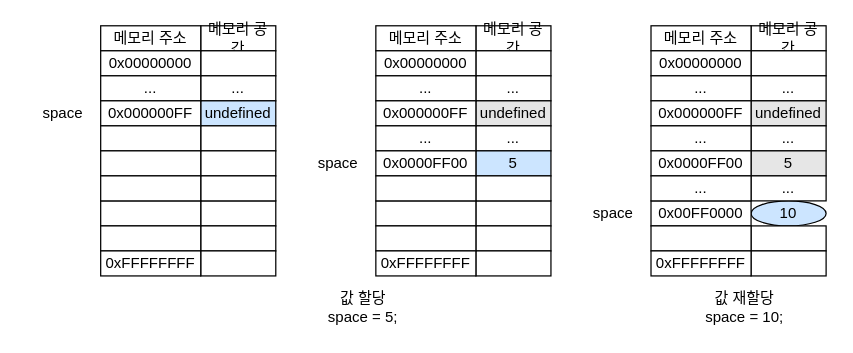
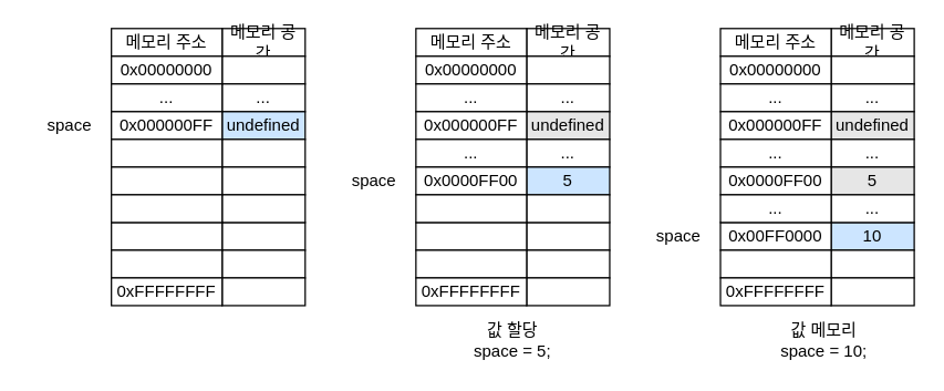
  <mxCell id="0" />
  <mxCell id="1" parent="0" />
  <mxCell id="2" value="메모리 공간" style="rounded=0;whiteSpace=wrap;html=1;" vertex="1" parent="1"><mxGeometry x="160" y="20" width="60" height="20" as="geometry" /></mxCell>
  <mxCell id="3" value="" style="rounded=0;whiteSpace=wrap;html=1;" vertex="1" parent="1"><mxGeometry x="160" y="40" width="60" height="20" as="geometry" /></mxCell>
  <mxCell id="4" value="..." style="rounded=0;whiteSpace=wrap;html=1;" vertex="1" parent="1"><mxGeometry x="160" y="60" width="60" height="20" as="geometry" /></mxCell>
  <mxCell id="5" value="undefined" style="rounded=0;whiteSpace=wrap;html=1;fillColor=#CCE5FF;" vertex="1" parent="1"><mxGeometry x="160" y="80" width="60" height="20" as="geometry" /></mxCell>
  <mxCell id="6" value="" style="rounded=0;whiteSpace=wrap;html=1;" vertex="1" parent="1"><mxGeometry x="160" y="100" width="60" height="20" as="geometry" /></mxCell>
  <mxCell id="7" value="" style="rounded=0;whiteSpace=wrap;html=1;" vertex="1" parent="1"><mxGeometry x="160" y="120" width="60" height="20" as="geometry" /></mxCell>
  <mxCell id="8" value="" style="rounded=0;whiteSpace=wrap;html=1;" vertex="1" parent="1"><mxGeometry x="160" y="160" width="60" height="20" as="geometry" /></mxCell>
  <mxCell id="9" value="" style="rounded=0;whiteSpace=wrap;html=1;" vertex="1" parent="1"><mxGeometry x="160" y="180" width="60" height="20" as="geometry" /></mxCell>
  <mxCell id="10" value="" style="rounded=0;whiteSpace=wrap;html=1;" vertex="1" parent="1"><mxGeometry x="160" y="140" width="60" height="20" as="geometry" /></mxCell>
  <mxCell id="11" value="메모리 주소" style="rounded=0;whiteSpace=wrap;html=1;" vertex="1" parent="1"><mxGeometry x="80" y="20" width="80" height="20" as="geometry" /></mxCell>
  <mxCell id="12" value="0x00000000" style="rounded=0;whiteSpace=wrap;html=1;" vertex="1" parent="1"><mxGeometry x="80" y="40" width="80" height="20" as="geometry" /></mxCell>
  <mxCell id="13" value="..." style="rounded=0;whiteSpace=wrap;html=1;" vertex="1" parent="1"><mxGeometry x="80" y="60" width="80" height="20" as="geometry" /></mxCell>
  <mxCell id="14" value="0x000000FF" style="rounded=0;whiteSpace=wrap;html=1;" vertex="1" parent="1"><mxGeometry x="80" y="80" width="80" height="20" as="geometry" /></mxCell>
  <mxCell id="15" value="" style="rounded=0;whiteSpace=wrap;html=1;" vertex="1" parent="1"><mxGeometry x="80" y="100" width="80" height="20" as="geometry" /></mxCell>
  <mxCell id="16" value="" style="rounded=0;whiteSpace=wrap;html=1;" vertex="1" parent="1"><mxGeometry x="80" y="120" width="80" height="20" as="geometry" /></mxCell>
  <mxCell id="17" value="" style="rounded=0;whiteSpace=wrap;html=1;" vertex="1" parent="1"><mxGeometry x="80" y="160" width="80" height="20" as="geometry" /></mxCell>
  <mxCell id="18" value="" style="rounded=0;whiteSpace=wrap;html=1;" vertex="1" parent="1"><mxGeometry x="80" y="180" width="80" height="20" as="geometry" /></mxCell>
  <mxCell id="19" value="" style="rounded=0;whiteSpace=wrap;html=1;" vertex="1" parent="1"><mxGeometry x="80" y="140" width="80" height="20" as="geometry" /></mxCell>
  <mxCell id="20" value="" style="rounded=0;whiteSpace=wrap;html=1;" vertex="1" parent="1"><mxGeometry x="160" y="200" width="60" height="20" as="geometry" /></mxCell>
  <mxCell id="21" value="0xFFFFFFFF" style="rounded=0;whiteSpace=wrap;html=1;" vertex="1" parent="1"><mxGeometry x="80" y="200" width="80" height="20" as="geometry" /></mxCell>
  <mxCell id="22" value="메모리 공간" style="rounded=0;whiteSpace=wrap;html=1;" vertex="1" parent="1"><mxGeometry x="380" y="20" width="60" height="20" as="geometry" /></mxCell>
  <mxCell id="23" value="" style="rounded=0;whiteSpace=wrap;html=1;" vertex="1" parent="1"><mxGeometry x="380" y="40" width="60" height="20" as="geometry" /></mxCell>
  <mxCell id="24" value="..." style="rounded=0;whiteSpace=wrap;html=1;" vertex="1" parent="1"><mxGeometry x="380" y="60" width="60" height="20" as="geometry" /></mxCell>
  <mxCell id="25" value="undefined" style="rounded=0;whiteSpace=wrap;html=1;fillColor=#E6E6E6;" vertex="1" parent="1"><mxGeometry x="380" y="80" width="60" height="20" as="geometry" /></mxCell>
  <mxCell id="26" value="..." style="rounded=0;whiteSpace=wrap;html=1;" vertex="1" parent="1"><mxGeometry x="380" y="100" width="60" height="20" as="geometry" /></mxCell>
  <mxCell id="27" value="5" style="rounded=0;whiteSpace=wrap;html=1;fillColor=#CCE5FF;" vertex="1" parent="1"><mxGeometry x="380" y="120" width="60" height="20" as="geometry" /></mxCell>
  <mxCell id="28" value="" style="rounded=0;whiteSpace=wrap;html=1;" vertex="1" parent="1"><mxGeometry x="380" y="160" width="60" height="20" as="geometry" /></mxCell>
  <mxCell id="29" value="" style="rounded=0;whiteSpace=wrap;html=1;" vertex="1" parent="1"><mxGeometry x="380" y="180" width="60" height="20" as="geometry" /></mxCell>
  <mxCell id="30" value="" style="rounded=0;whiteSpace=wrap;html=1;" vertex="1" parent="1"><mxGeometry x="380" y="140" width="60" height="20" as="geometry" /></mxCell>
  <mxCell id="31" value="" style="rounded=0;whiteSpace=wrap;html=1;" vertex="1" parent="1"><mxGeometry x="380" y="200" width="60" height="20" as="geometry" /></mxCell>
  <mxCell id="32" value="메모리 공간" style="rounded=0;whiteSpace=wrap;html=1;" vertex="1" parent="1"><mxGeometry x="600" y="20" width="60" height="20" as="geometry" /></mxCell>
  <mxCell id="33" value="" style="rounded=0;whiteSpace=wrap;html=1;" vertex="1" parent="1"><mxGeometry x="600" y="40" width="60" height="20" as="geometry" /></mxCell>
  <mxCell id="34" value="..." style="rounded=0;whiteSpace=wrap;html=1;" vertex="1" parent="1"><mxGeometry x="600" y="60" width="60" height="20" as="geometry" /></mxCell>
  <mxCell id="35" value="undefined" style="rounded=0;whiteSpace=wrap;html=1;fillColor=#E6E6E6;" vertex="1" parent="1"><mxGeometry x="600" y="80" width="60" height="20" as="geometry" /></mxCell>
  <mxCell id="36" value="..." style="rounded=0;whiteSpace=wrap;html=1;" vertex="1" parent="1"><mxGeometry x="600" y="100" width="60" height="20" as="geometry" /></mxCell>
  <mxCell id="37" value="5" style="rounded=0;whiteSpace=wrap;html=1;fillColor=#E6E6E6;" vertex="1" parent="1"><mxGeometry x="600" y="120" width="60" height="20" as="geometry" /></mxCell>
- <mxCell id="38" value="10" style="ellipse;whiteSpace=wrap;html=1;fillColor=#CCE5FF;" vertex="1" parent="1"><mxGeometry x="600" y="160" width="60" height="20" as="geometry" /></mxCell>
+ <mxCell id="38" value="10" style="rounded=0;whiteSpace=wrap;html=1;fillColor=#CCE5FF;" vertex="1" parent="1"><mxGeometry x="600" y="160" width="60" height="20" as="geometry" /></mxCell>
  <mxCell id="39" value="" style="rounded=0;whiteSpace=wrap;html=1;" vertex="1" parent="1"><mxGeometry x="600" y="180" width="60" height="20" as="geometry" /></mxCell>
  <mxCell id="40" value="..." style="rounded=0;whiteSpace=wrap;html=1;" vertex="1" parent="1"><mxGeometry x="600" y="140" width="60" height="20" as="geometry" /></mxCell>
  <mxCell id="41" value="" style="rounded=0;whiteSpace=wrap;html=1;" vertex="1" parent="1"><mxGeometry x="600" y="200" width="60" height="20" as="geometry" /></mxCell>
  <mxCell id="42" value="메모리 주소" style="rounded=0;whiteSpace=wrap;html=1;" vertex="1" parent="1"><mxGeometry x="300" y="20" width="80" height="20" as="geometry" /></mxCell>
  <mxCell id="43" value="0x00000000" style="rounded=0;whiteSpace=wrap;html=1;" vertex="1" parent="1"><mxGeometry x="300" y="40" width="80" height="20" as="geometry" /></mxCell>
  <mxCell id="44" value="..." style="rounded=0;whiteSpace=wrap;html=1;" vertex="1" parent="1"><mxGeometry x="300" y="60" width="80" height="20" as="geometry" /></mxCell>
  <mxCell id="45" value="0x000000FF" style="rounded=0;whiteSpace=wrap;html=1;" vertex="1" parent="1"><mxGeometry x="300" y="80" width="80" height="20" as="geometry" /></mxCell>
  <mxCell id="46" value="..." style="rounded=0;whiteSpace=wrap;html=1;" vertex="1" parent="1"><mxGeometry x="300" y="100" width="80" height="20" as="geometry" /></mxCell>
  <mxCell id="47" value="0x0000FF00" style="rounded=0;whiteSpace=wrap;html=1;" vertex="1" parent="1"><mxGeometry x="300" y="120" width="80" height="20" as="geometry" /></mxCell>
  <mxCell id="48" value="" style="rounded=0;whiteSpace=wrap;html=1;" vertex="1" parent="1"><mxGeometry x="300" y="160" width="80" height="20" as="geometry" /></mxCell>
  <mxCell id="49" value="" style="rounded=0;whiteSpace=wrap;html=1;" vertex="1" parent="1"><mxGeometry x="300" y="180" width="80" height="20" as="geometry" /></mxCell>
  <mxCell id="50" value="" style="rounded=0;whiteSpace=wrap;html=1;" vertex="1" parent="1"><mxGeometry x="300" y="140" width="80" height="20" as="geometry" /></mxCell>
  <mxCell id="51" value="0xFFFFFFFF" style="rounded=0;whiteSpace=wrap;html=1;" vertex="1" parent="1"><mxGeometry x="300" y="200" width="80" height="20" as="geometry" /></mxCell>
  <mxCell id="52" value="메모리 주소" style="rounded=0;whiteSpace=wrap;html=1;" vertex="1" parent="1"><mxGeometry x="520" y="20" width="80" height="20" as="geometry" /></mxCell>
  <mxCell id="53" value="0x00000000" style="rounded=0;whiteSpace=wrap;html=1;" vertex="1" parent="1"><mxGeometry x="520" y="40" width="80" height="20" as="geometry" /></mxCell>
  <mxCell id="54" value="..." style="rounded=0;whiteSpace=wrap;html=1;" vertex="1" parent="1"><mxGeometry x="520" y="60" width="80" height="20" as="geometry" /></mxCell>
  <mxCell id="55" value="0x000000FF" style="rounded=0;whiteSpace=wrap;html=1;" vertex="1" parent="1"><mxGeometry x="520" y="80" width="80" height="20" as="geometry" /></mxCell>
  <mxCell id="56" value="..." style="rounded=0;whiteSpace=wrap;html=1;" vertex="1" parent="1"><mxGeometry x="520" y="100" width="80" height="20" as="geometry" /></mxCell>
  <mxCell id="57" value="0x0000FF00" style="rounded=0;whiteSpace=wrap;html=1;" vertex="1" parent="1"><mxGeometry x="520" y="120" width="80" height="20" as="geometry" /></mxCell>
  <mxCell id="58" value="0x00FF0000" style="rounded=0;whiteSpace=wrap;html=1;" vertex="1" parent="1"><mxGeometry x="520" y="160" width="80" height="20" as="geometry" /></mxCell>
  <mxCell id="59" value="" style="rounded=0;whiteSpace=wrap;html=1;" vertex="1" parent="1"><mxGeometry x="520" y="180" width="80" height="20" as="geometry" /></mxCell>
  <mxCell id="60" value="..." style="rounded=0;whiteSpace=wrap;html=1;" vertex="1" parent="1"><mxGeometry x="520" y="140" width="80" height="20" as="geometry" /></mxCell>
  <mxCell id="61" value="0xFFFFFFFF" style="rounded=0;whiteSpace=wrap;html=1;" vertex="1" parent="1"><mxGeometry x="520" y="200" width="80" height="20" as="geometry" /></mxCell>
- <mxCell id="62" value="값 할당&lt;br&gt;space = 5;" style="text;html=1;strokeColor=none;fillColor=none;align=center;verticalAlign=middle;whiteSpace=wrap;rounded=0;" vertex="1" parent="1"><mxGeometry x="260" y="230" width="60" height="30" as="geometry" /></mxCell>
- <mxCell id="63" value="값 재할당&lt;br&gt;space = 10;" style="text;html=1;strokeColor=none;fillColor=none;align=center;verticalAlign=middle;whiteSpace=wrap;rounded=0;" vertex="1" parent="1"><mxGeometry x="560" y="230" width="70" height="30" as="geometry" /></mxCell>
+ <mxCell id="62" value="값 할당&lt;br&gt;space = 5;" style="text;html=1;strokeColor=none;fillColor=none;align=center;verticalAlign=middle;whiteSpace=wrap;rounded=0;" vertex="1" parent="1"><mxGeometry x="340" y="230" width="60" height="30" as="geometry" /></mxCell>
+ <mxCell id="63" value="값 메모리&lt;br&gt;space = 10;" style="text;html=1;strokeColor=none;fillColor=none;align=center;verticalAlign=middle;whiteSpace=wrap;rounded=0;" vertex="1" parent="1"><mxGeometry x="560" y="230" width="70" height="30" as="geometry" /></mxCell>
  <mxCell id="64" value="space" style="text;html=1;strokeColor=none;fillColor=none;align=center;verticalAlign=middle;whiteSpace=wrap;rounded=0;" vertex="1" parent="1"><mxGeometry x="20" y="75" width="60" height="30" as="geometry" /></mxCell>
  <mxCell id="65" value="space" style="text;html=1;strokeColor=none;fillColor=none;align=center;verticalAlign=middle;whiteSpace=wrap;rounded=0;" vertex="1" parent="1"><mxGeometry x="240" y="115" width="60" height="30" as="geometry" /></mxCell>
  <mxCell id="66" value="space" style="text;html=1;strokeColor=none;fillColor=none;align=center;verticalAlign=middle;whiteSpace=wrap;rounded=0;" vertex="1" parent="1"><mxGeometry x="460" y="155" width="60" height="30" as="geometry" /></mxCell>
